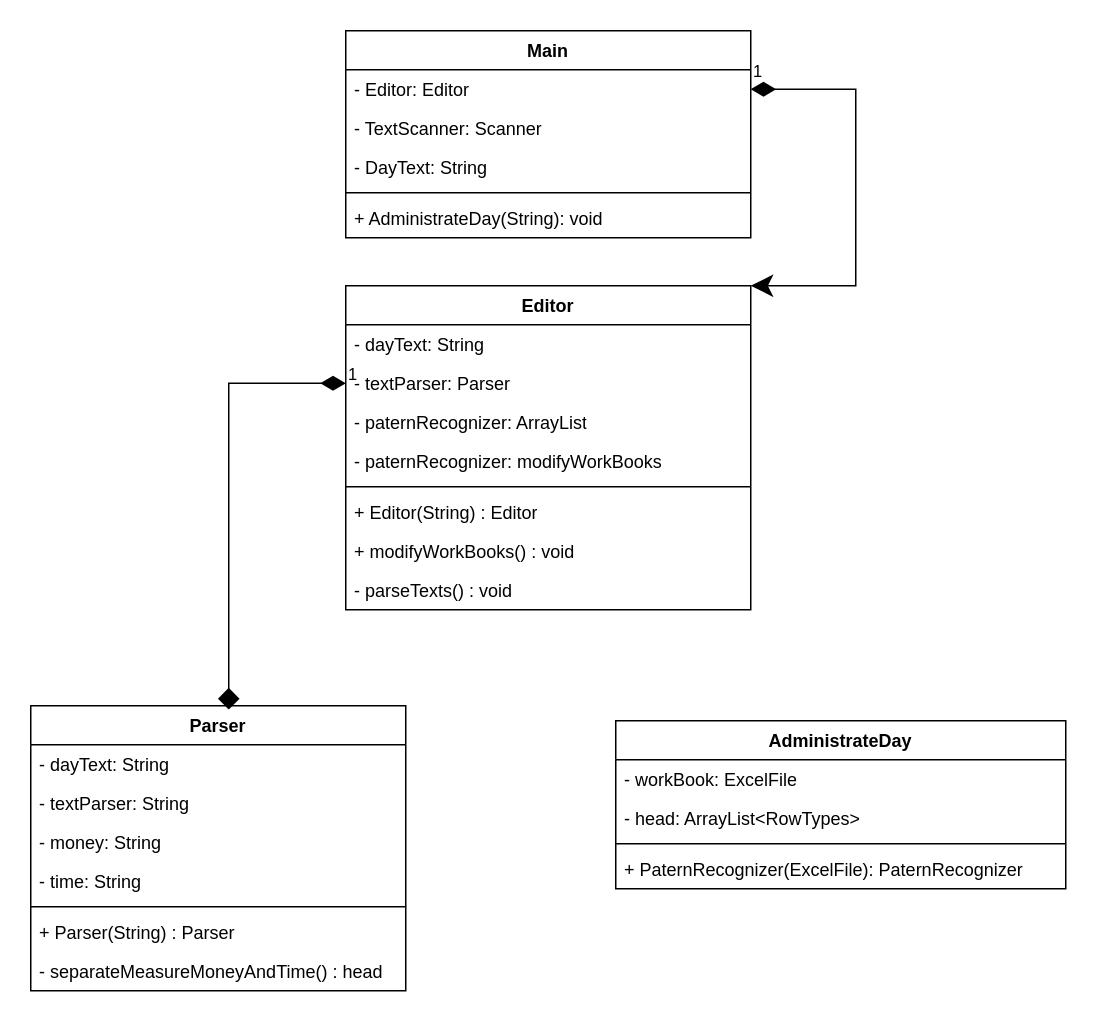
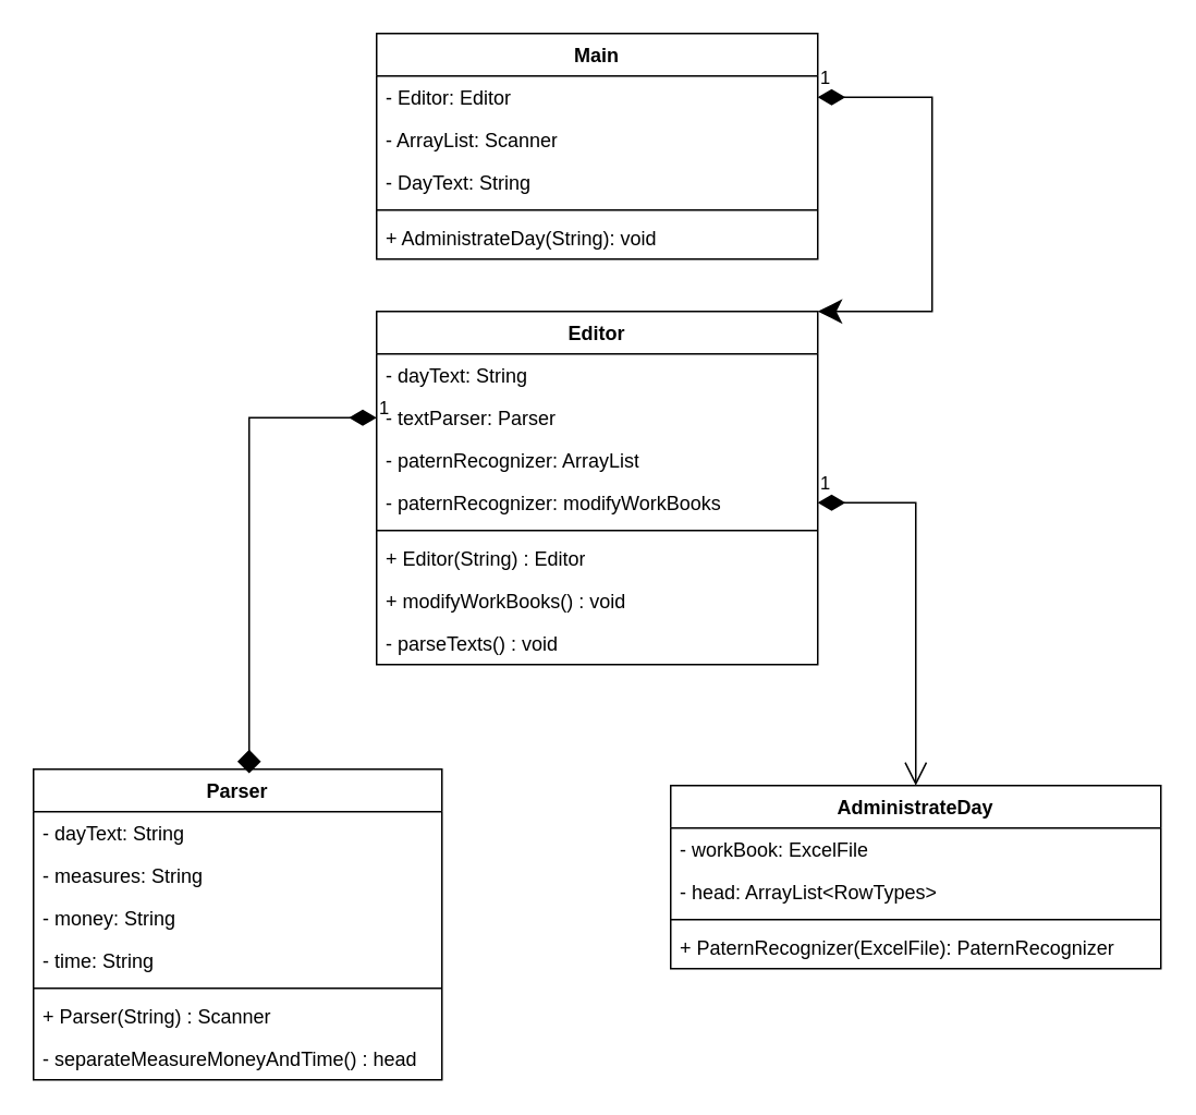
  <mxCell id="0" />
  <mxCell id="1" parent="0" />
  <mxCell id="2" value="Editor" style="swimlane;fontStyle=1;align=center;verticalAlign=top;childLayout=stackLayout;horizontal=1;startSize=26;horizontalStack=0;resizeParent=1;resizeParentMax=0;resizeLast=0;collapsible=1;marginBottom=0;whiteSpace=wrap;html=1;" vertex="1" parent="1"><mxGeometry x="230" y="190" width="270" height="216" as="geometry"><mxRectangle x="250" y="40" width="80" height="30" as="alternateBounds" /></mxGeometry></mxCell>
  <mxCell id="3" value="- dayText: String" style="text;strokeColor=none;fillColor=none;align=left;verticalAlign=top;spacingLeft=4;spacingRight=4;overflow=hidden;rotatable=0;points=[[0,0.5],[1,0.5]];portConstraint=eastwest;whiteSpace=wrap;html=1;" vertex="1" parent="2"><mxGeometry y="26" width="270" height="26" as="geometry" /></mxCell>
  <mxCell id="4" value="- textParser: Parser" style="text;strokeColor=none;fillColor=none;align=left;verticalAlign=top;spacingLeft=4;spacingRight=4;overflow=hidden;rotatable=0;points=[[0,0.5],[1,0.5]];portConstraint=eastwest;whiteSpace=wrap;html=1;" vertex="1" parent="2"><mxGeometry y="52" width="270" height="26" as="geometry" /></mxCell>
  <mxCell id="5" value="-&amp;nbsp;paternRecognizer: ArrayList&#09;" style="text;strokeColor=none;fillColor=none;align=left;verticalAlign=top;spacingLeft=4;spacingRight=4;overflow=hidden;rotatable=0;points=[[0,0.5],[1,0.5]];portConstraint=eastwest;whiteSpace=wrap;html=1;" vertex="1" parent="2"><mxGeometry y="78" width="270" height="26" as="geometry" /></mxCell>
  <mxCell id="6" value="-&amp;nbsp;paternRecognizer: modifyWorkBooks" style="text;strokeColor=none;fillColor=none;align=left;verticalAlign=top;spacingLeft=4;spacingRight=4;overflow=hidden;rotatable=0;points=[[0,0.5],[1,0.5]];portConstraint=eastwest;whiteSpace=wrap;html=1;" vertex="1" parent="2"><mxGeometry y="104" width="270" height="26" as="geometry" /></mxCell>
  <mxCell id="7" value="" style="line;strokeWidth=1;fillColor=none;align=left;verticalAlign=middle;spacingTop=-1;spacingLeft=3;spacingRight=3;rotatable=0;labelPosition=right;points=[];portConstraint=eastwest;strokeColor=inherit;" vertex="1" parent="2"><mxGeometry y="130" width="270" height="8" as="geometry" /></mxCell>
  <mxCell id="8" value="+ Editor(String) : Editor" style="text;strokeColor=none;fillColor=none;align=left;verticalAlign=top;spacingLeft=4;spacingRight=4;overflow=hidden;rotatable=0;points=[[0,0.5],[1,0.5]];portConstraint=eastwest;whiteSpace=wrap;html=1;" vertex="1" parent="2"><mxGeometry y="138" width="270" height="26" as="geometry" /></mxCell>
  <mxCell id="9" value="+ modifyWorkBooks() : void" style="text;strokeColor=none;fillColor=none;align=left;verticalAlign=top;spacingLeft=4;spacingRight=4;overflow=hidden;rotatable=0;points=[[0,0.5],[1,0.5]];portConstraint=eastwest;whiteSpace=wrap;html=1;" vertex="1" parent="2"><mxGeometry y="164" width="270" height="26" as="geometry" /></mxCell>
  <mxCell id="10" value="- parseTexts() : void" style="text;strokeColor=none;fillColor=none;align=left;verticalAlign=top;spacingLeft=4;spacingRight=4;overflow=hidden;rotatable=0;points=[[0,0.5],[1,0.5]];portConstraint=eastwest;whiteSpace=wrap;html=1;" vertex="1" parent="2"><mxGeometry y="190" width="270" height="26" as="geometry" /></mxCell>
  <mxCell id="11" value="Parser" style="swimlane;fontStyle=1;align=center;verticalAlign=top;childLayout=stackLayout;horizontal=1;startSize=26;horizontalStack=0;resizeParent=1;resizeParentMax=0;resizeLast=0;collapsible=1;marginBottom=0;whiteSpace=wrap;html=1;" vertex="1" parent="1"><mxGeometry x="20" y="470" width="250" height="190" as="geometry"><mxRectangle x="50" y="260" width="80" height="30" as="alternateBounds" /></mxGeometry></mxCell>
  <mxCell id="12" value="- dayText: String" style="text;strokeColor=none;fillColor=none;align=left;verticalAlign=top;spacingLeft=4;spacingRight=4;overflow=hidden;rotatable=0;points=[[0,0.5],[1,0.5]];portConstraint=eastwest;whiteSpace=wrap;html=1;" vertex="1" parent="11"><mxGeometry y="26" width="250" height="26" as="geometry" /></mxCell>
- <mxCell id="13" value="- textParser: String" style="text;strokeColor=none;fillColor=none;align=left;verticalAlign=top;spacingLeft=4;spacingRight=4;overflow=hidden;rotatable=0;points=[[0,0.5],[1,0.5]];portConstraint=eastwest;whiteSpace=wrap;html=1;" vertex="1" parent="11"><mxGeometry y="52" width="250" height="26" as="geometry" /></mxCell>
+ <mxCell id="13" value="- measures: String" style="text;strokeColor=none;fillColor=none;align=left;verticalAlign=top;spacingLeft=4;spacingRight=4;overflow=hidden;rotatable=0;points=[[0,0.5],[1,0.5]];portConstraint=eastwest;whiteSpace=wrap;html=1;" vertex="1" parent="11"><mxGeometry y="52" width="250" height="26" as="geometry" /></mxCell>
  <mxCell id="14" value="- money: String" style="text;strokeColor=none;fillColor=none;align=left;verticalAlign=top;spacingLeft=4;spacingRight=4;overflow=hidden;rotatable=0;points=[[0,0.5],[1,0.5]];portConstraint=eastwest;whiteSpace=wrap;html=1;" vertex="1" parent="11"><mxGeometry y="78" width="250" height="26" as="geometry" /></mxCell>
  <mxCell id="15" value="- time: String" style="text;strokeColor=none;fillColor=none;align=left;verticalAlign=top;spacingLeft=4;spacingRight=4;overflow=hidden;rotatable=0;points=[[0,0.5],[1,0.5]];portConstraint=eastwest;whiteSpace=wrap;html=1;" vertex="1" parent="11"><mxGeometry y="104" width="250" height="26" as="geometry" /></mxCell>
  <mxCell id="16" value="" style="line;strokeWidth=1;fillColor=none;align=left;verticalAlign=middle;spacingTop=-1;spacingLeft=3;spacingRight=3;rotatable=0;labelPosition=right;points=[];portConstraint=eastwest;strokeColor=inherit;" vertex="1" parent="11"><mxGeometry y="130" width="250" height="8" as="geometry" /></mxCell>
- <mxCell id="17" value="+ Parser(String) : Parser&amp;nbsp;" style="text;strokeColor=none;fillColor=none;align=left;verticalAlign=top;spacingLeft=4;spacingRight=4;overflow=hidden;rotatable=0;points=[[0,0.5],[1,0.5]];portConstraint=eastwest;whiteSpace=wrap;html=1;" vertex="1" parent="11"><mxGeometry y="138" width="250" height="26" as="geometry" /></mxCell>
+ <mxCell id="17" value="+ Parser(String) : Scanner&amp;nbsp;" style="text;strokeColor=none;fillColor=none;align=left;verticalAlign=top;spacingLeft=4;spacingRight=4;overflow=hidden;rotatable=0;points=[[0,0.5],[1,0.5]];portConstraint=eastwest;whiteSpace=wrap;html=1;" vertex="1" parent="11"><mxGeometry y="138" width="250" height="26" as="geometry" /></mxCell>
  <mxCell id="18" value="- separateMeasureMoneyAndTime() : head" style="text;strokeColor=none;fillColor=none;align=left;verticalAlign=top;spacingLeft=4;spacingRight=4;overflow=hidden;rotatable=0;points=[[0,0.5],[1,0.5]];portConstraint=eastwest;whiteSpace=wrap;html=1;" vertex="1" parent="11"><mxGeometry y="164" width="250" height="26" as="geometry" /></mxCell>
  <mxCell id="19" value="AdministrateDay" style="swimlane;fontStyle=1;align=center;verticalAlign=top;childLayout=stackLayout;horizontal=1;startSize=26;horizontalStack=0;resizeParent=1;resizeParentMax=0;resizeLast=0;collapsible=1;marginBottom=0;whiteSpace=wrap;html=1;" vertex="1" parent="1"><mxGeometry x="410" y="480" width="300" height="112" as="geometry" /></mxCell>
  <mxCell id="20" value="- workBook: ExcelFile" style="text;strokeColor=none;fillColor=none;align=left;verticalAlign=top;spacingLeft=4;spacingRight=4;overflow=hidden;rotatable=0;points=[[0,0.5],[1,0.5]];portConstraint=eastwest;whiteSpace=wrap;html=1;" vertex="1" parent="19"><mxGeometry y="26" width="300" height="26" as="geometry" /></mxCell>
  <mxCell id="21" value="- head: ArrayList&amp;lt;RowTypes&amp;gt;" style="text;strokeColor=none;fillColor=none;align=left;verticalAlign=top;spacingLeft=4;spacingRight=4;overflow=hidden;rotatable=0;points=[[0,0.5],[1,0.5]];portConstraint=eastwest;whiteSpace=wrap;html=1;" vertex="1" parent="19"><mxGeometry y="52" width="300" height="26" as="geometry" /></mxCell>
  <mxCell id="22" value="" style="line;strokeWidth=1;fillColor=none;align=left;verticalAlign=middle;spacingTop=-1;spacingLeft=3;spacingRight=3;rotatable=0;labelPosition=right;points=[];portConstraint=eastwest;strokeColor=inherit;" vertex="1" parent="19"><mxGeometry y="78" width="300" height="8" as="geometry" /></mxCell>
  <mxCell id="23" value="+&amp;nbsp;PaternRecognizer(ExcelFile):&amp;nbsp;PaternRecognizer" style="text;strokeColor=none;fillColor=none;align=left;verticalAlign=top;spacingLeft=4;spacingRight=4;overflow=hidden;rotatable=0;points=[[0,0.5],[1,0.5]];portConstraint=eastwest;whiteSpace=wrap;html=1;" vertex="1" parent="19"><mxGeometry y="86" width="300" height="26" as="geometry" /></mxCell>
  <mxCell id="24" value="1" style="endArrow=diamond;html=1;endSize=12;startArrow=diamondThin;startSize=14;startFill=1;edgeStyle=orthogonalEdgeStyle;align=left;verticalAlign=bottom;rounded=0;entryX=0.528;entryY=0.013;entryDx=0;entryDy=0;entryPerimeter=0;" edge="1" parent="1" source="4" target="11"><mxGeometry x="-1" y="3" relative="1" as="geometry"><mxPoint x="340" y="240" as="sourcePoint" /><mxPoint x="500" y="240" as="targetPoint" /></mxGeometry></mxCell>
+ <mxCell id="25" value="1" style="endArrow=open;html=1;endSize=12;startArrow=diamondThin;startSize=14;startFill=1;edgeStyle=orthogonalEdgeStyle;align=left;verticalAlign=bottom;rounded=0;entryX=0.5;entryY=0;entryDx=0;entryDy=0;exitX=1;exitY=0.5;exitDx=0;exitDy=0;" edge="1" parent="1" source="6" target="19"><mxGeometry x="-1" y="3" relative="1" as="geometry"><mxPoint x="500" y="300" as="sourcePoint" /><mxPoint x="660" y="300" as="targetPoint" /></mxGeometry></mxCell>
  <mxCell id="26" value="Main" style="swimlane;fontStyle=1;align=center;verticalAlign=top;childLayout=stackLayout;horizontal=1;startSize=26;horizontalStack=0;resizeParent=1;resizeParentMax=0;resizeLast=0;collapsible=1;marginBottom=0;whiteSpace=wrap;html=1;" vertex="1" parent="1"><mxGeometry x="230" y="20" width="270" height="138" as="geometry" /></mxCell>
  <mxCell id="27" value="- Editor: Editor" style="text;strokeColor=none;fillColor=none;align=left;verticalAlign=top;spacingLeft=4;spacingRight=4;overflow=hidden;rotatable=0;points=[[0,0.5],[1,0.5]];portConstraint=eastwest;whiteSpace=wrap;html=1;" vertex="1" parent="26"><mxGeometry y="26" width="270" height="26" as="geometry" /></mxCell>
- <mxCell id="28" value="- TextScanner: Scanner" style="text;strokeColor=none;fillColor=none;align=left;verticalAlign=top;spacingLeft=4;spacingRight=4;overflow=hidden;rotatable=0;points=[[0,0.5],[1,0.5]];portConstraint=eastwest;whiteSpace=wrap;html=1;" vertex="1" parent="26"><mxGeometry y="52" width="270" height="26" as="geometry" /></mxCell>
+ <mxCell id="28" value="- ArrayList: Scanner" style="text;strokeColor=none;fillColor=none;align=left;verticalAlign=top;spacingLeft=4;spacingRight=4;overflow=hidden;rotatable=0;points=[[0,0.5],[1,0.5]];portConstraint=eastwest;whiteSpace=wrap;html=1;" vertex="1" parent="26"><mxGeometry y="52" width="270" height="26" as="geometry" /></mxCell>
  <mxCell id="29" value="- DayText: String" style="text;strokeColor=none;fillColor=none;align=left;verticalAlign=top;spacingLeft=4;spacingRight=4;overflow=hidden;rotatable=0;points=[[0,0.5],[1,0.5]];portConstraint=eastwest;whiteSpace=wrap;html=1;" vertex="1" parent="26"><mxGeometry y="78" width="270" height="26" as="geometry" /></mxCell>
  <mxCell id="30" value="" style="line;strokeWidth=1;fillColor=none;align=left;verticalAlign=middle;spacingTop=-1;spacingLeft=3;spacingRight=3;rotatable=0;labelPosition=right;points=[];portConstraint=eastwest;strokeColor=inherit;" vertex="1" parent="26"><mxGeometry y="104" width="270" height="8" as="geometry" /></mxCell>
  <mxCell id="31" value="+ AdministrateDay(String): void" style="text;strokeColor=none;fillColor=none;align=left;verticalAlign=top;spacingLeft=4;spacingRight=4;overflow=hidden;rotatable=0;points=[[0,0.5],[1,0.5]];portConstraint=eastwest;whiteSpace=wrap;html=1;" vertex="1" parent="26"><mxGeometry y="112" width="270" height="26" as="geometry" /></mxCell>
  <mxCell id="32" value="1" style="endArrow=classic;html=1;endSize=12;startArrow=diamondThin;startSize=14;startFill=1;edgeStyle=orthogonalEdgeStyle;align=left;verticalAlign=bottom;rounded=0;entryX=1;entryY=0;entryDx=0;entryDy=0;exitX=1;exitY=0.5;exitDx=0;exitDy=0;" edge="1" parent="1" source="27" target="2"><mxGeometry x="-1" y="3" relative="1" as="geometry"><mxPoint x="550" y="180" as="sourcePoint" /><mxPoint x="710" y="180" as="targetPoint" /><Array as="points"><mxPoint x="570" y="59" /><mxPoint x="570" y="190" /></Array></mxGeometry></mxCell>
